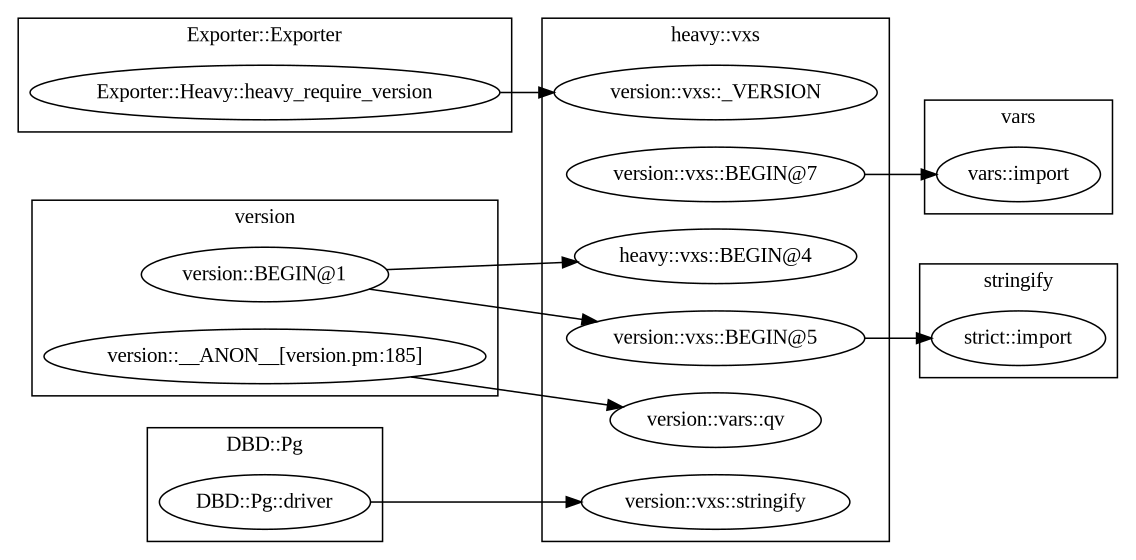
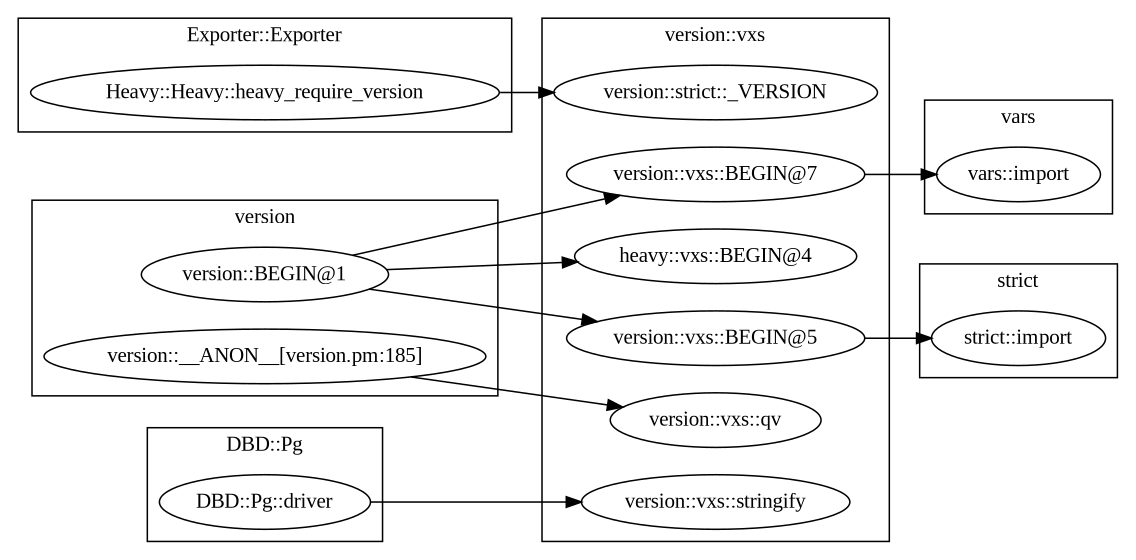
  digraph {
    fontname="Liberation Serif"
    rankdir=LR
    node [fontname="Liberation Serif"]
    edge [fontname="Liberation Serif"]
    "strict::import"
    "vars::import"
-   "Exporter::Heavy::heavy_require_version"
+   "Exporter::Heavy::heavy_require_version" [label="Heavy::Heavy::heavy_require_version"]
    "version::BEGIN@1"
    "version::__ANON__[version.pm:185]"
    "DBD::Pg::driver"
-   "version::vxs::qv" [label="version::vars::qv"]
+   "version::vxs::qv"
    "version::vxs::stringify"
    "version::vxs::BEGIN@7"
-   "version::vxs::_VERSION"
+   "version::vxs::_VERSION" [label="version::strict::_VERSION"]
    n11 [label="heavy::vxs::BEGIN@4"]
    "version::vxs::BEGIN@5"
    subgraph cluster_1 {
-     label=stringify
+     label="strict"
      "strict::import"
    }
    subgraph cluster_2 {
      label=vars
      "vars::import"
    }
    subgraph cluster_3 {
      label="Exporter::Exporter"
      "Exporter::Heavy::heavy_require_version"
    }
    subgraph cluster_4 {
      label=version
      "version::BEGIN@1"
      "version::__ANON__[version.pm:185]"
    }
    subgraph cluster_5 {
      label="DBD::Pg"
      "DBD::Pg::driver"
    }
    subgraph cluster_6 {
-     label="heavy::vxs"
+     label="version::vxs"
      "version::vxs::qv"
      "version::vxs::stringify"
      "version::vxs::BEGIN@7"
      "version::vxs::_VERSION"
      n11
      "version::vxs::BEGIN@5"
    }
    "Exporter::Heavy::heavy_require_version" -> "version::vxs::_VERSION"
+   "version::BEGIN@1" -> "version::vxs::BEGIN@7"
    "version::BEGIN@1" -> n11
    "version::BEGIN@1" -> "version::vxs::BEGIN@5"
    "version::__ANON__[version.pm:185]" -> "version::vxs::qv"
    "DBD::Pg::driver" -> "version::vxs::stringify"
    "version::vxs::BEGIN@7" -> "vars::import"
    "version::vxs::BEGIN@5" -> "strict::import"
  }
